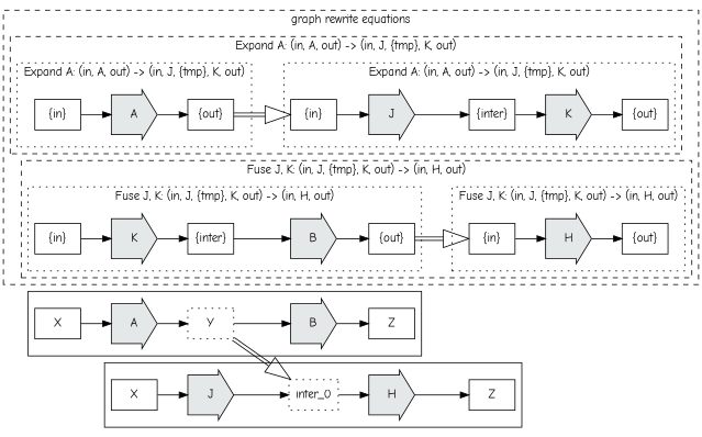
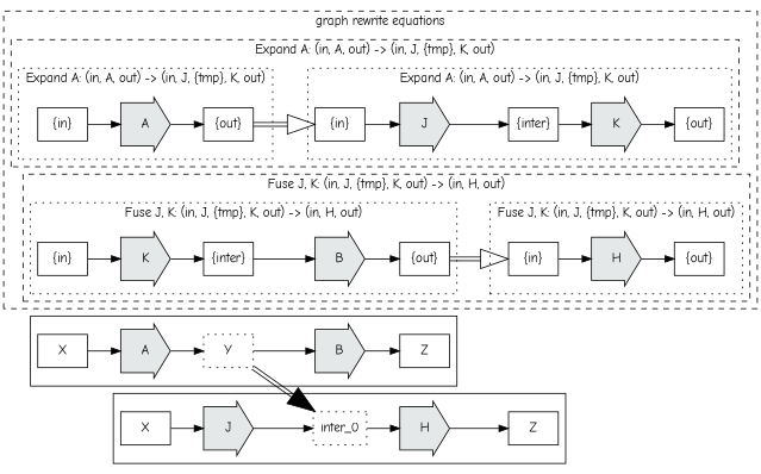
  digraph {
    rankdir=LR
    fontname="Comic Neue"
    node [shape=rectangle fontname="Comic Neue"]
    edge [fontname="Comic Neue"]
    n1 [label=X]
    n2 [fillcolor="#E5E8E8" label=A margin=0.3 shape=rarrow style=filled]
    n3 [label=Y style=dotted]
    n4 [fillcolor="#E5E8E8" label=B margin=0.3 shape=rarrow style=filled]
    n5 [label=Z]
    n6 [label="{in}"]
    n7 [fillcolor="#E5E8E8" label=A margin=0.3 shape=rarrow style=filled]
    n8 [label="{out}"]
    n9 [label="{in}"]
    n10 [fillcolor="#E5E8E8" label=J margin=0.3 shape=rarrow style=filled]
    n11 [label="{out}"]
    n12 [label="{inter}"]
    n13 [fillcolor="#E5E8E8" label=K margin=0.3 shape=rarrow style=filled]
    n14 [label="{in}"]
    n15 [fillcolor="#E5E8E8" label=K margin=0.3 shape=rarrow style=filled]
    n16 [label="{out}"]
    n17 [label="{inter}"]
    n18 [fillcolor="#E5E8E8" label=B margin=0.3 shape=rarrow style=filled]
    n19 [label="{in}"]
    n20 [fillcolor="#E5E8E8" label=H margin=0.3 shape=rarrow style=filled]
    n21 [label="{out}"]
    n22 [label=X]
    n23 [fillcolor="#E5E8E8" label=J margin=0.3 shape=rarrow style=filled]
    n24 [label=inter_0 style=dotted]
    n25 [fillcolor="#E5E8E8" label=H margin=0.3 shape=rarrow style=filled]
    n26 [label=Z]
    subgraph cluster_1 {
      n1
      n2
      n3
      n4
      n5
    }
    subgraph cluster_2 {
      label="graph rewrite equations"
      style=dashed
      subgraph cluster_3 {
        label="Expand A: (in, A, out) -> (in, J, {tmp}, K, out)"
        style=dashed
        subgraph cluster_4 {
          style=dotted
          n6
          n7
          n8
        }
        subgraph cluster_5 {
          style=dotted
          n9
          n10
          n11
          n12
          n13
        }
      }
      subgraph cluster_6 {
        label="Fuse J, K: (in, J, {tmp}, K, out) -> (in, H, out)"
        style=dashed
        subgraph cluster_7 {
          style=dotted
          n14
          n15
          n16
          n17
          n18
        }
        subgraph cluster_8 {
          style=dotted
          n19
          n20
          n21
        }
      }
    }
    subgraph cluster_9 {
      n22
      n23
      n24
      n25
      n26
    }
    n1 -> n2
    n2 -> n3
    n3 -> n4
-   n3 -> n24 [arrowhead=empty arrowsize=3 color="black:invis:black"]
+   n3 -> n24 [arrowhead=normal arrowsize=3 color="black:invis:black"]
    n4 -> n5
    n6 -> n7
    n7 -> n8
    n8 -> n9 [arrowhead=empty arrowsize=3 color="black:invis:black"]
    n9 -> n10
    n10 -> n12
    n12 -> n13
    n13 -> n11
    n14 -> n15
    n15 -> n17
    n16 -> n19 [arrowhead=empty arrowsize=3 color="black:invis:black"]
    n17 -> n18
    n18 -> n16
    n19 -> n20
    n20 -> n21
    n22 -> n23
    n23 -> n24
    n24 -> n25
    n25 -> n26
  }
